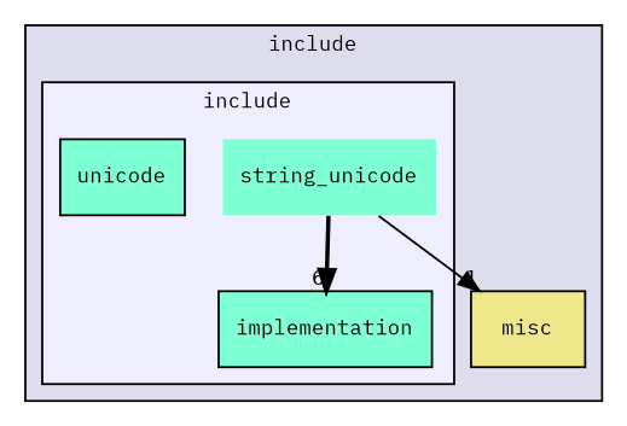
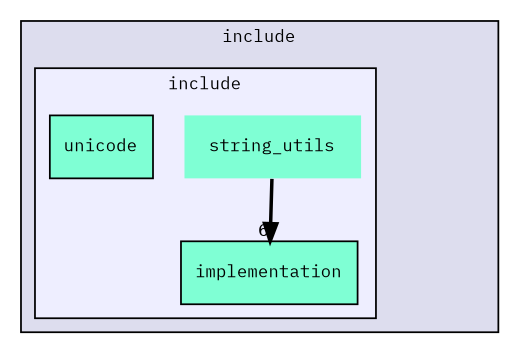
  digraph {
    compound=true
    fontname="IBM Plex Mono"
    node [fillcolor=aquamarine fontname="IBM Plex Mono" fontsize=10 shape=box style=filled]
    edge [fontname="IBM Plex Mono" labeldistance=1.5 labelfontname=Helvetica labelfontsize=10]
-   n1 [label=string_unicode shape=plaintext]
+   n1 [label=string_utils shape=plaintext]
    n2 [label=implementation]
    n3 [label=unicode]
-   n4 [fillcolor=khaki label=misc]
    subgraph cluster_1 {
      bgcolor="#ddddee"
      fontsize=10
      label=include
      pencolor=black
-     n4
      subgraph cluster_2 {
        bgcolor="#eeeeff"
        fontsize=10
        label=include
        pencolor=black
        n1
        n2
        n3
      }
    }
    n1 -> n2 [headlabel=6 style=bold]
-   n1 -> n4 [headlabel=1 style=solid]
  }
